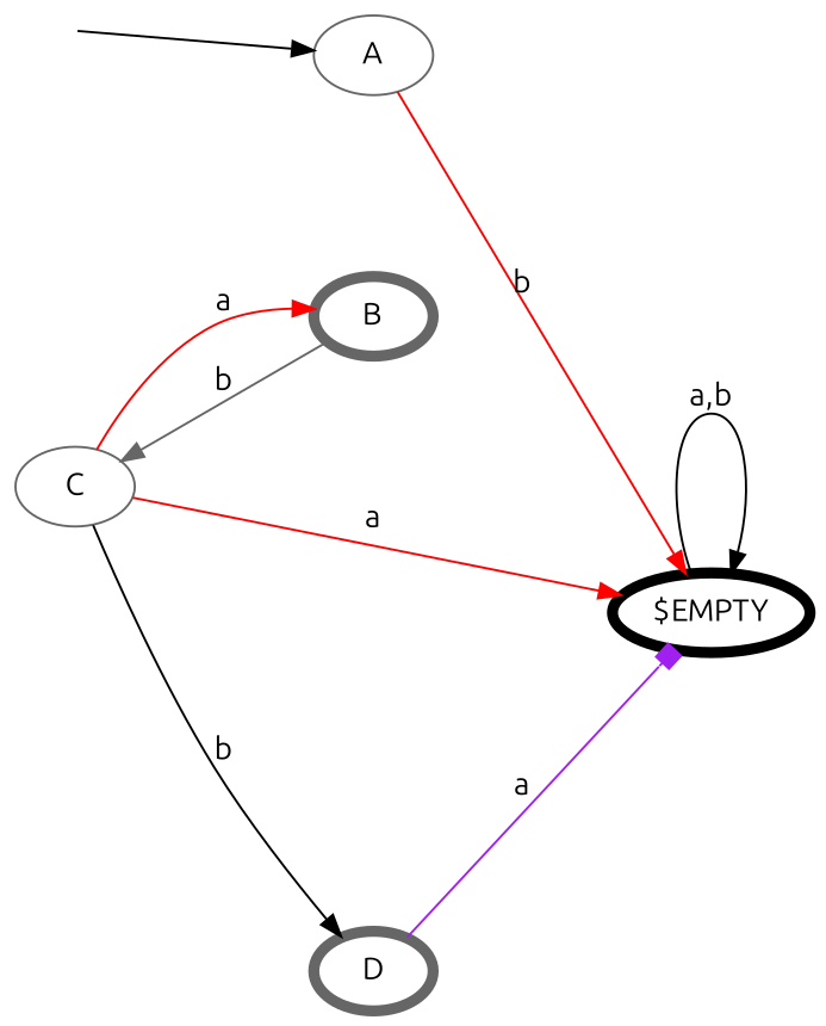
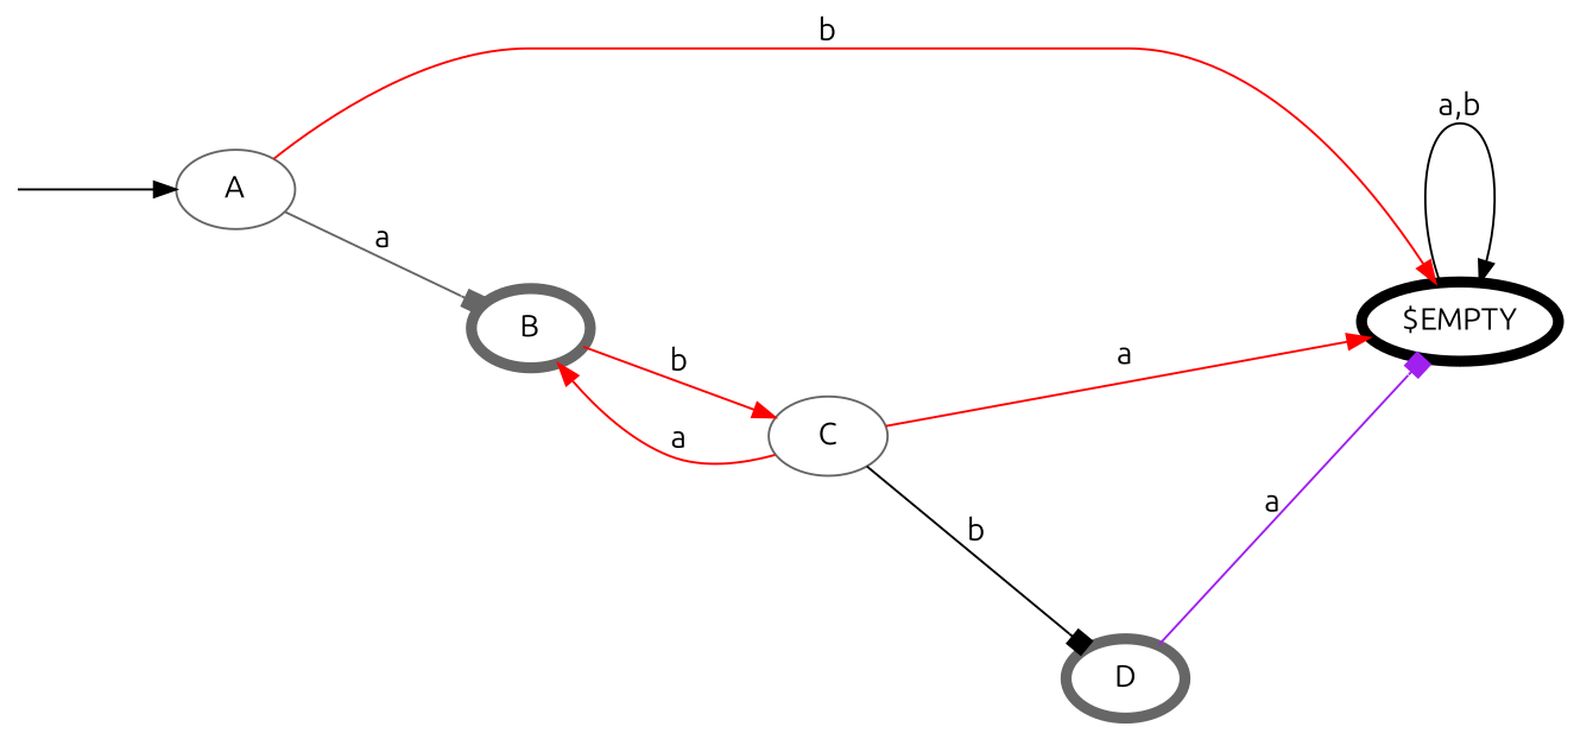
  digraph {
    fontname=Ubuntu
    nodesep=1.0
    rankdir=LR
    ranksep=1.0
    node [fontname=Ubuntu color=gray40]
    edge [arrowhead=normal color=black fontname=Ubuntu]
    "$" [shape=point style=invis width=0 color=""]
    A
    "$EMPTY" [color=black penwidth=5]
    B [penwidth=5]
    C
    D [penwidth=5]
    "$" -> A
    A -> "$EMPTY" [color=red label=b]
+   A -> B [arrowhead=box color=gray40 label=a]
    "$EMPTY" -> "$EMPTY" [label="a,b"]
-   B -> C [color=gray40 label=b]
+   B -> C [color=red label=b]
    C -> "$EMPTY" [color=red label=a]
    C -> B [color=red label=a]
-   C -> D [label=b]
+   C -> D [arrowhead=box label=b]
    D -> "$EMPTY" [arrowhead=box color=purple label=a]
  }
